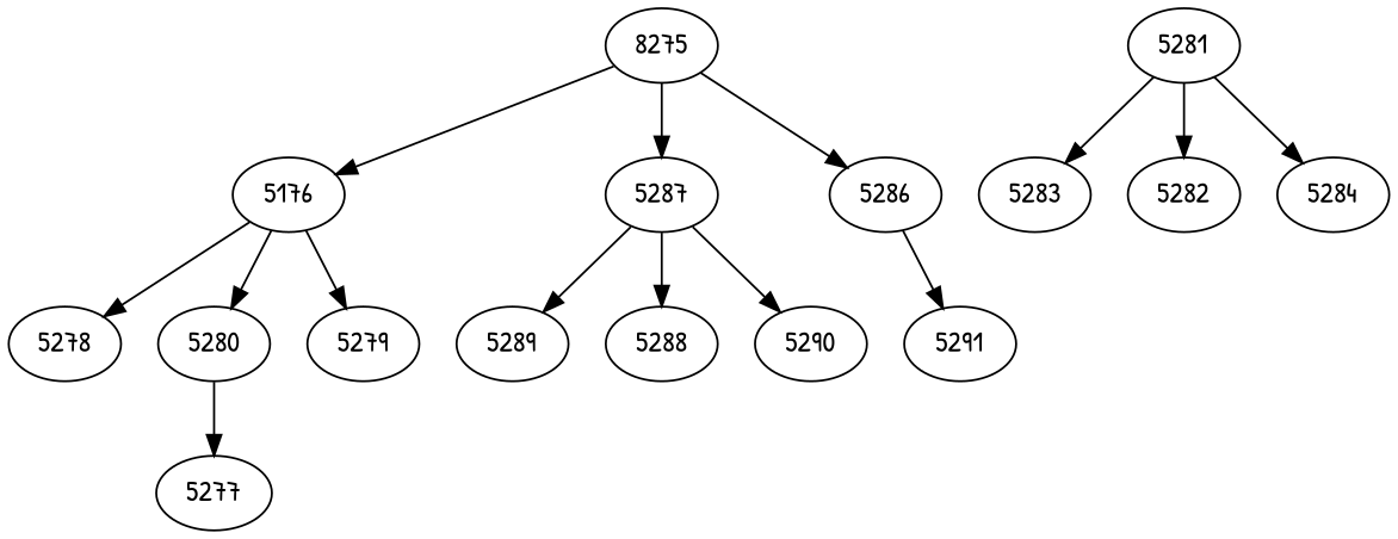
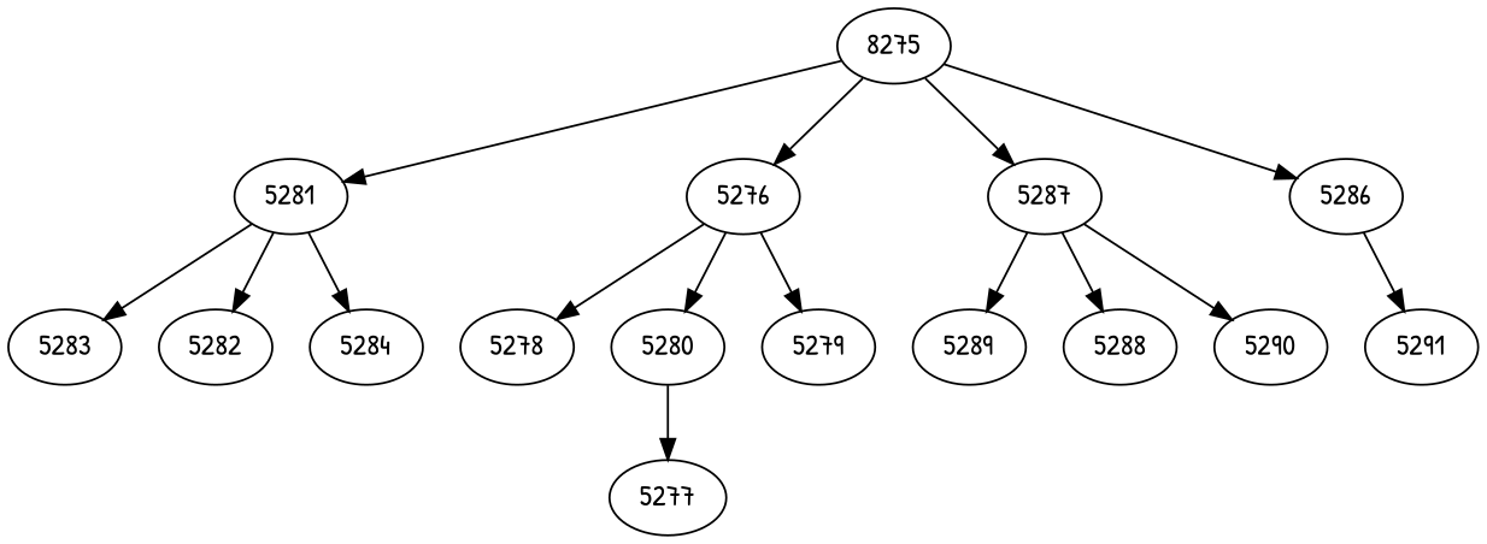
  digraph {
    fontname="Patrick Hand"
    node [fontname="Patrick Hand"]
    edge [fontname="Patrick Hand"]
    n1 [label=8275]
    5281
-   5276 [label=5176]
+   5276
    5287
    5286
    5283
    5282
    5284
    5278
    5280
    5279
    5289
    5288
    5290
    5291
    5277
+   n1 -> 5281
    n1 -> 5276
    n1 -> 5287
    n1 -> 5286
    5281 -> 5283
    5281 -> 5282
    5281 -> 5284
    5276 -> 5278
    5276 -> 5280
    5276 -> 5279
    5287 -> 5289
    5287 -> 5288
    5287 -> 5290
    5286 -> 5291
    5280 -> 5277
  }
